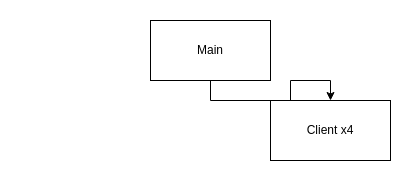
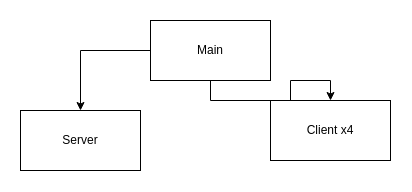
  <mxCell id="0" />
  <mxCell id="1" parent="0" />
+ <mxCell id="2" style="edgeStyle=orthogonalEdgeStyle;rounded=0;orthogonalLoop=1;jettySize=auto;html=1;entryX=0.5;entryY=0;entryDx=0;entryDy=0;" edge="1" parent="1" source="4" target="5"><mxGeometry relative="1" as="geometry" /></mxCell>
  <mxCell id="3" style="edgeStyle=orthogonalEdgeStyle;rounded=0;orthogonalLoop=1;jettySize=auto;html=1;" edge="1" parent="1" source="4" target="6"><mxGeometry relative="1" as="geometry" /></mxCell>
  <mxCell id="4" value="Main" style="rounded=0;whiteSpace=wrap;html=1;" vertex="1" parent="1"><mxGeometry x="150" y="20" width="120" height="60" as="geometry" /></mxCell>
+ <mxCell id="5" value="Server" style="rounded=0;whiteSpace=wrap;html=1;" vertex="1" parent="1"><mxGeometry x="20" y="110" width="120" height="60" as="geometry" /></mxCell>
  <mxCell id="6" value="Client x4" style="rounded=0;whiteSpace=wrap;html=1;" vertex="1" parent="1"><mxGeometry x="270" y="100" width="120" height="60" as="geometry" /></mxCell>
